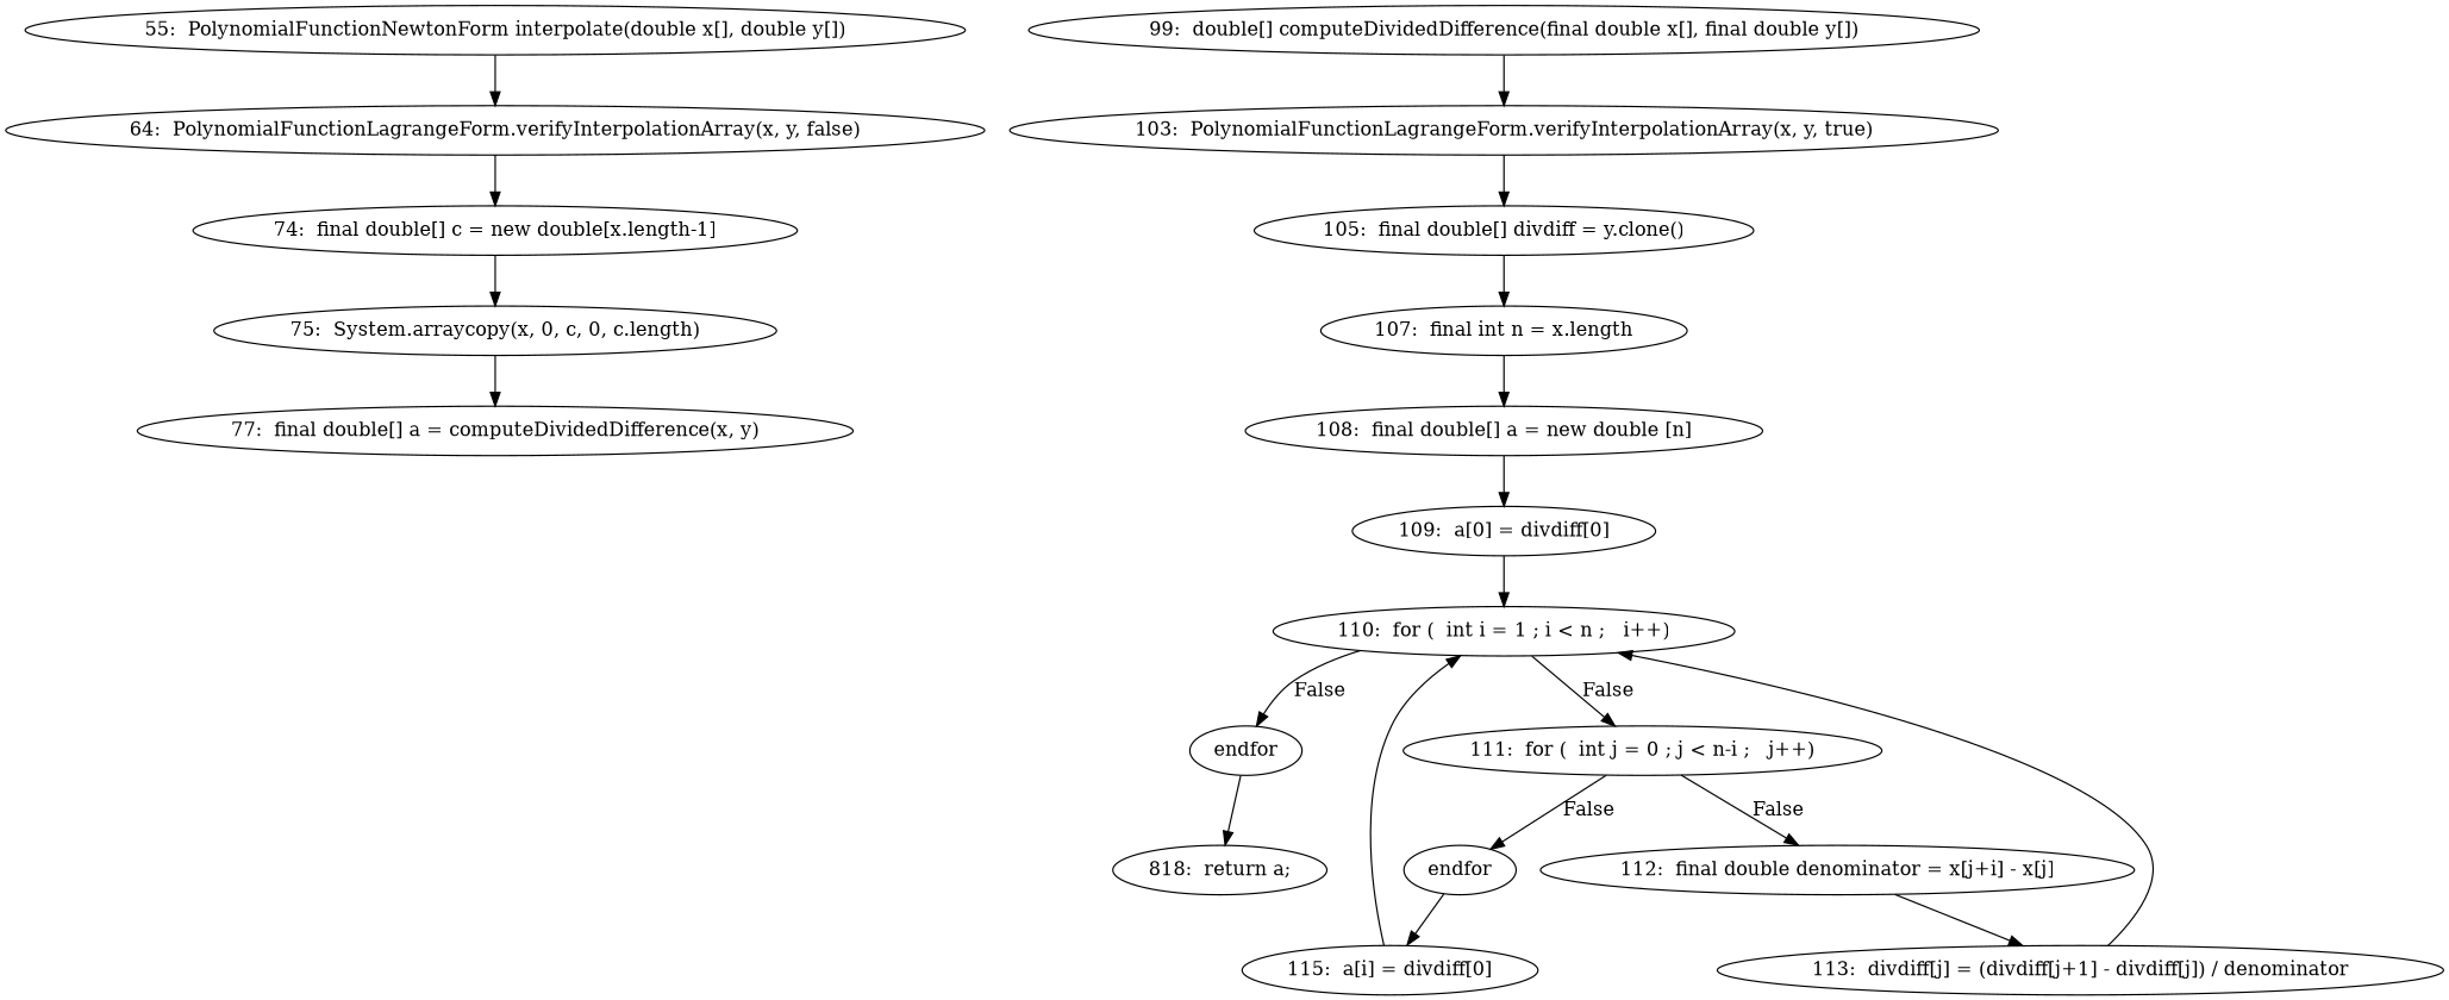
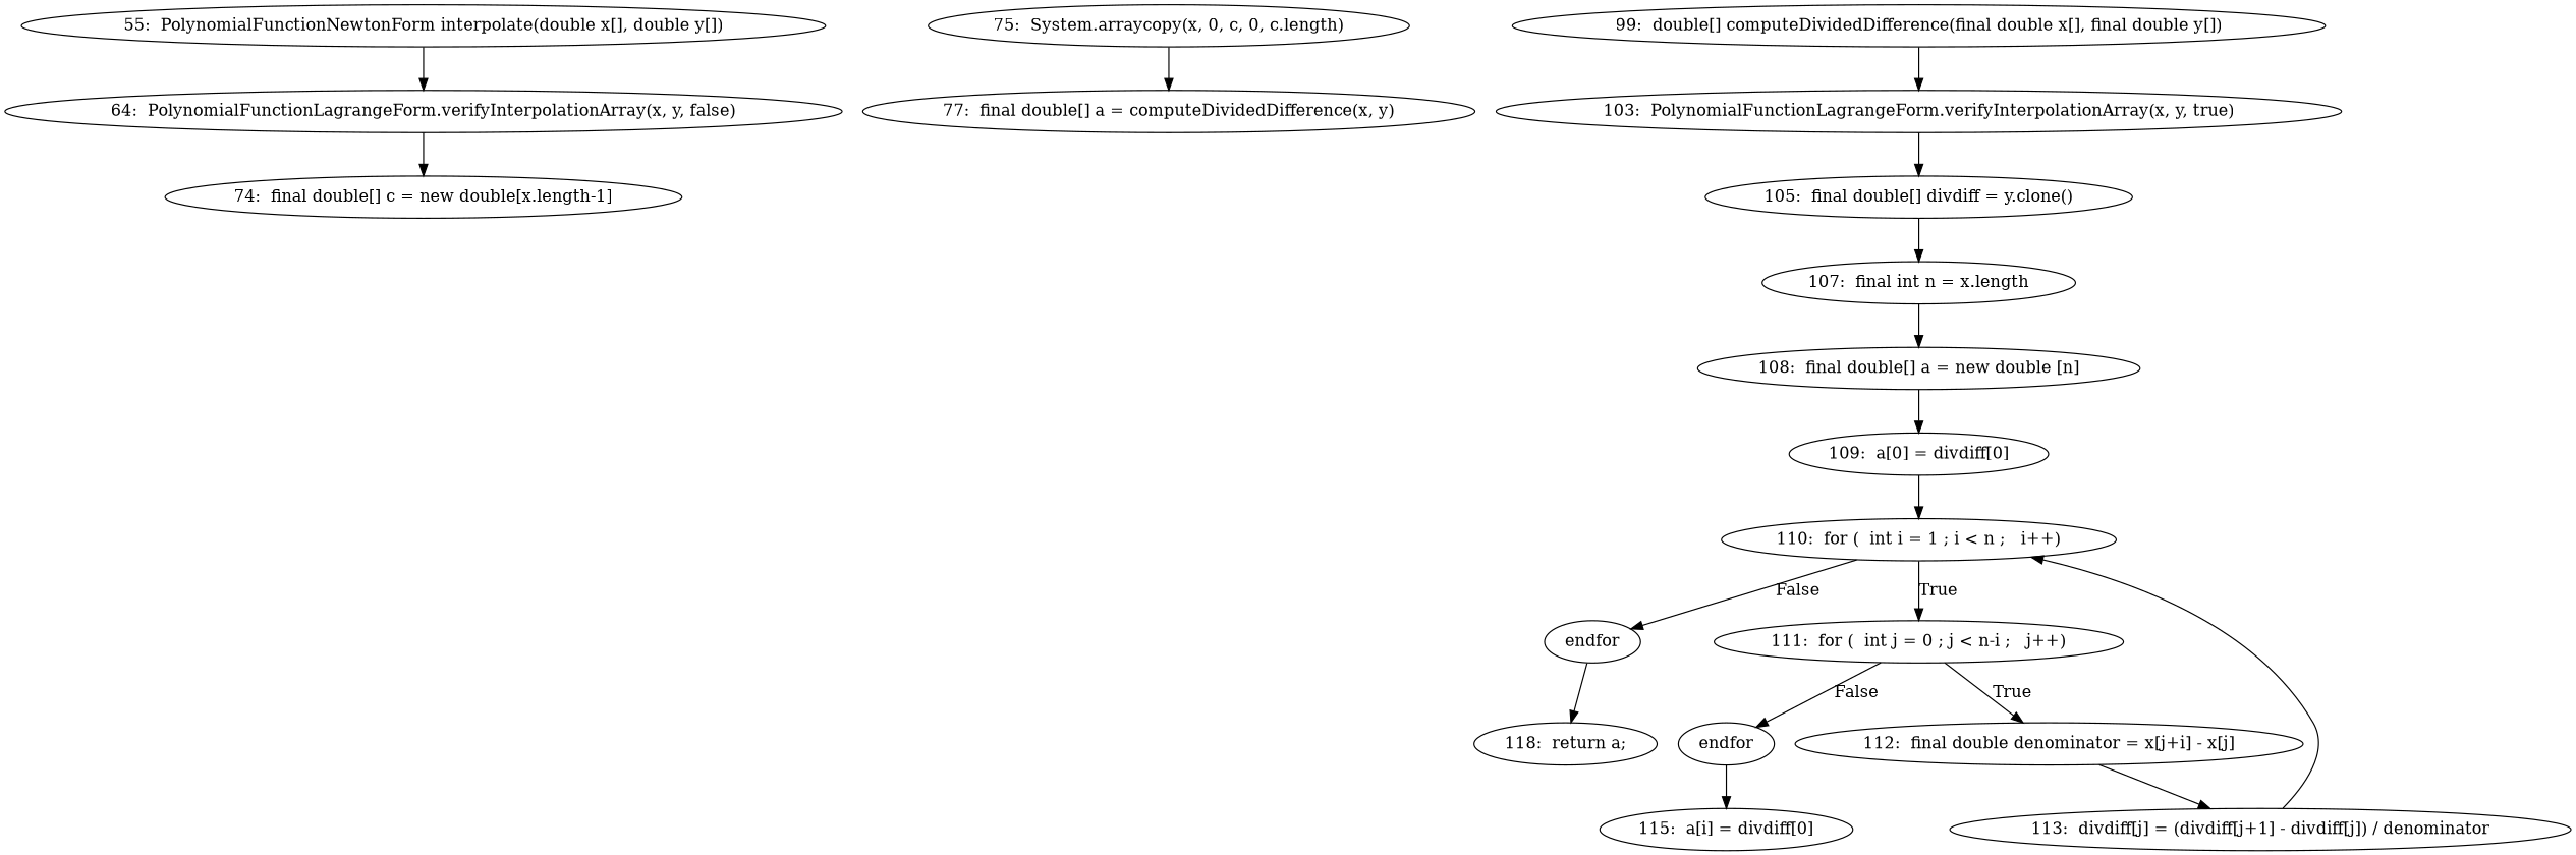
  digraph {
    n1 [label="55:  PolynomialFunctionNewtonForm interpolate(double x[], double y[])"]
    n2 [label="64:  PolynomialFunctionLagrangeForm.verifyInterpolationArray(x, y, false)"]
    n3 [label="74:  final double[] c = new double[x.length-1]"]
    n4 [label="75:  System.arraycopy(x, 0, c, 0, c.length)"]
    n5 [label="77:  final double[] a = computeDividedDifference(x, y)"]
    n6 [label="99:  double[] computeDividedDifference(final double x[], final double y[])"]
    n7 [label="103:  PolynomialFunctionLagrangeForm.verifyInterpolationArray(x, y, true)"]
    n8 [label="105:  final double[] divdiff = y.clone()"]
    n9 [label="107:  final int n = x.length"]
    n10 [label="108:  final double[] a = new double [n]"]
    n11 [label="109:  a[0] = divdiff[0]"]
    n12 [label="110:  for (  int i = 1 ; i < n ;   i++)"]
    n13 [label=endfor]
    n14 [label="111:  for (  int j = 0 ; j < n-i ;   j++)"]
-   n15 [label="818:  return a;"]
+   n15 [label="118:  return a;"]
    n16 [label=endfor]
    n17 [label="112:  final double denominator = x[j+i] - x[j]"]
    n18 [label="115:  a[i] = divdiff[0]"]
    n19 [label="113:  divdiff[j] = (divdiff[j+1] - divdiff[j]) / denominator"]
    n1 -> n2
    n2 -> n3
-   n3 -> n4
    n4 -> n5
    n6 -> n7
    n7 -> n8
    n8 -> n9
    n9 -> n10
    n10 -> n11
    n11 -> n12
    n12 -> n13 [label=False]
-   n12 -> n14 [label=False]
+   n12 -> n14 [label=True]
    n13 -> n15
    n14 -> n16 [label=False]
-   n14 -> n17 [label=False]
+   n14 -> n17 [label=True]
    n16 -> n18
    n17 -> n19
-   n18 -> n12
    n19 -> n12
  }
